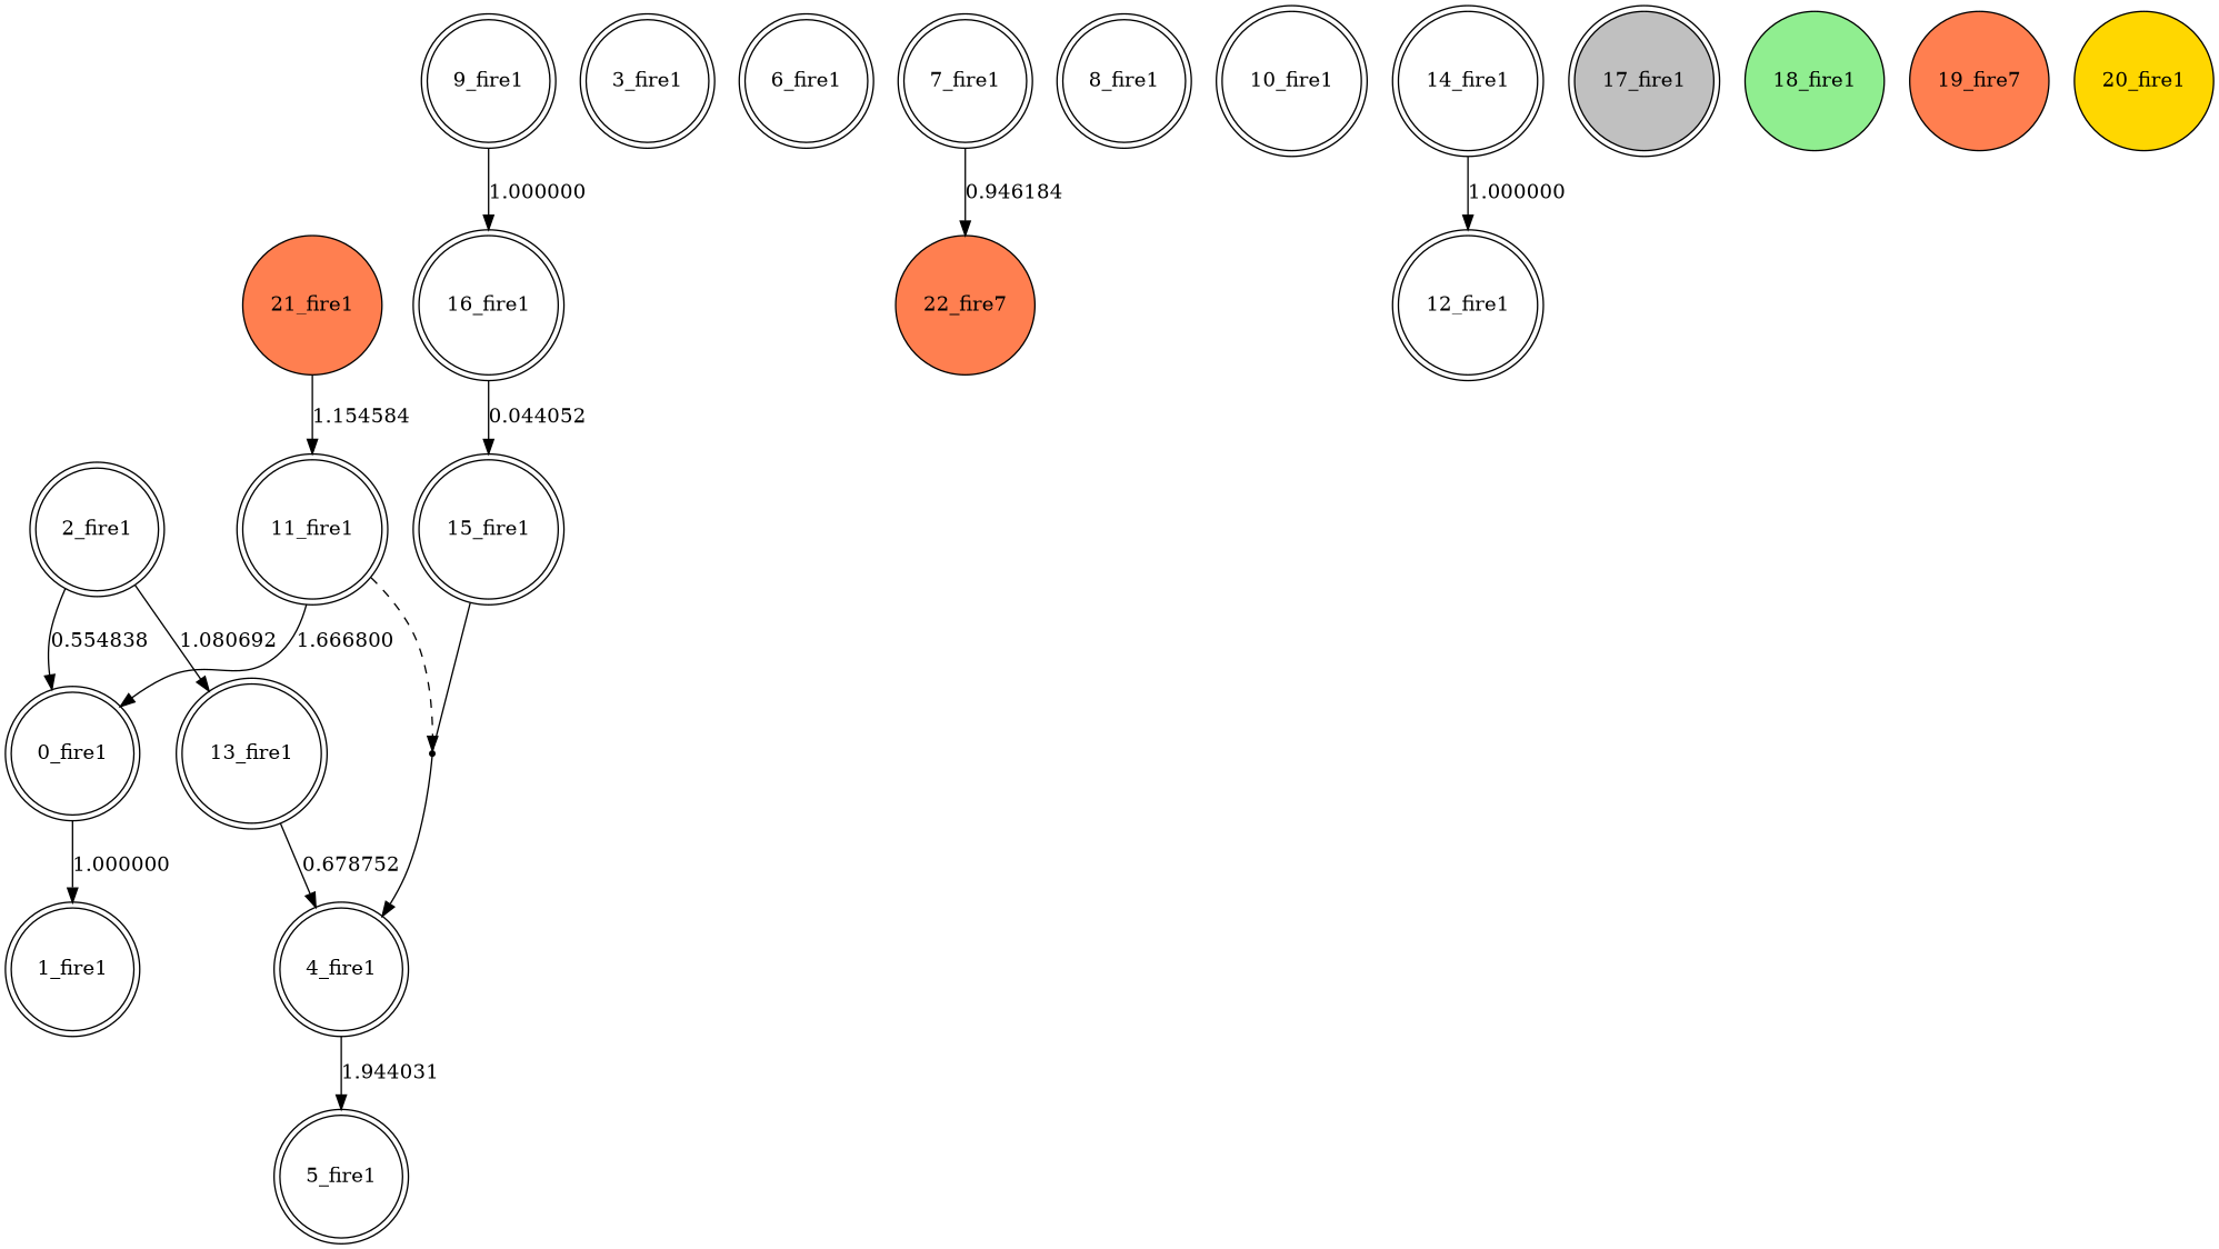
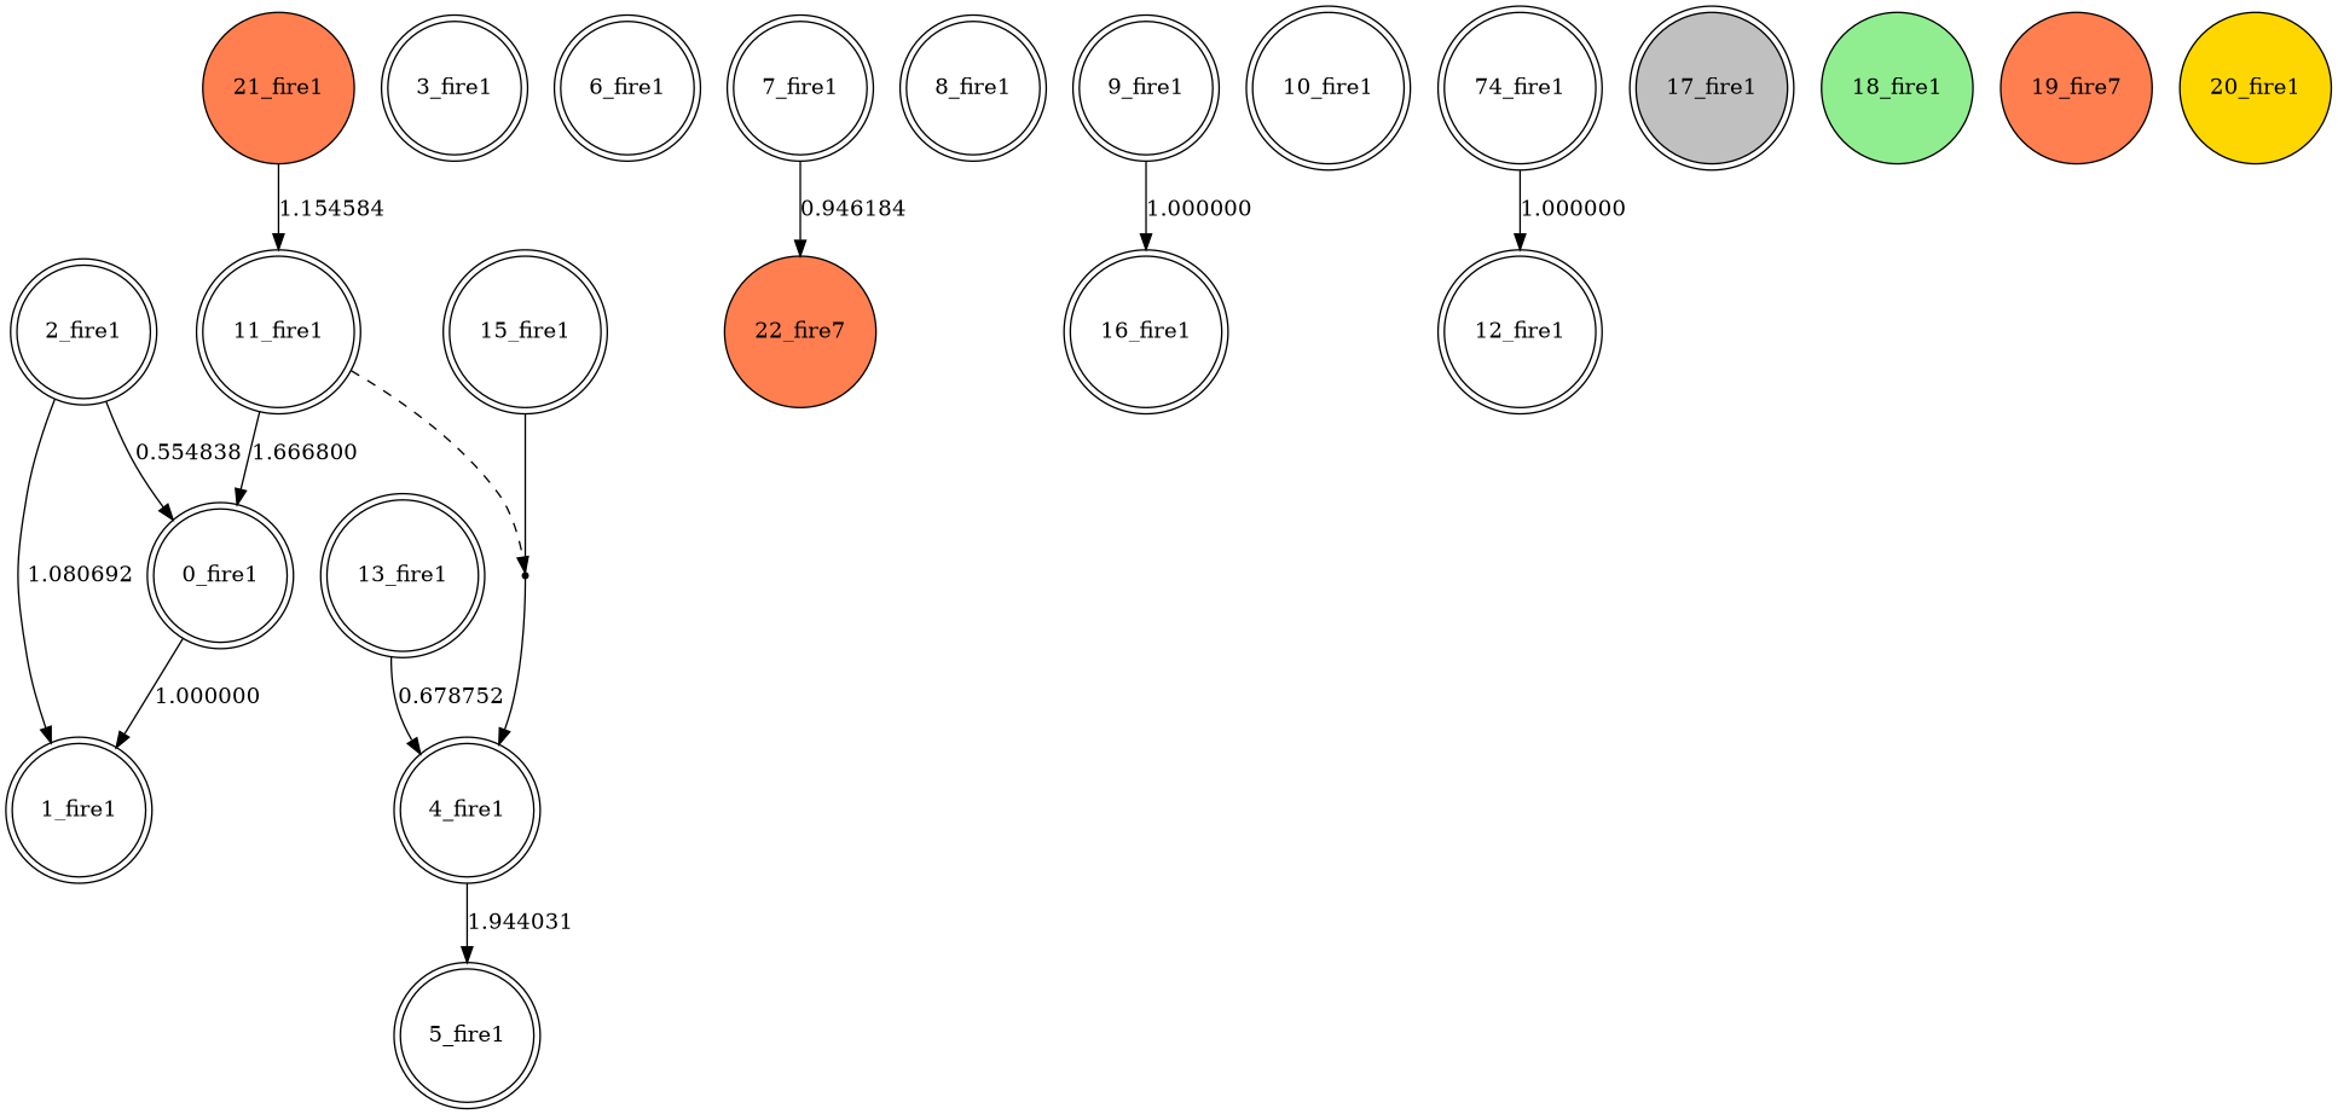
  digraph {
    node [shape=doublecircle]
    n1 [label="0_fire1"]
    n2 [label="1_fire1"]
    n3 [label="2_fire1"]
    n4 [label="3_fire1"]
    n5 [label="4_fire1"]
    n6 [label="5_fire1"]
    n7 [label="6_fire1"]
    n8 [label="7_fire1"]
    n9 [fillcolor=coral label="22_fire7" shape=circle style=filled]
    n10 [label="8_fire1"]
    n11 [label="9_fire1"]
    n12 [label="16_fire1"]
    n13 [label="15_fire1"]
    n14 [label="10_fire1"]
    n15 [label="11_fire1"]
    23 [shape=point]
    n17 [label="12_fire1"]
    n18 [label="13_fire1"]
-   n19 [label="14_fire1"]
+   n19 [label="74_fire1"]
    n20 [fillcolor=gray label="17_fire1" style=filled]
    n21 [fillcolor=lightgreen label="18_fire1" shape=circle style=filled]
    n22 [fillcolor=coral label="19_fire7" shape=circle style=filled]
    n23 [fillcolor=gold label="20_fire1" shape=circle style=filled]
    n24 [fillcolor=coral label="21_fire1" shape=circle style=filled]
    n1 -> n2 [label=1.000000]
    n3 -> n1 [label=0.554838]
-   n3 -> n18 [label=1.080692]
+   n3 -> n2 [label=1.080692]
    n5 -> n6 [label=1.944031]
    n8 -> n9 [label=0.946184]
    n11 -> n12 [label=1.000000]
-   n12 -> n13 [label=0.044052]
    n13 -> 23 [dir=none]
    n15 -> n1 [label=1.666800]
    n15 -> 23 [style=dashed]
    23 -> n5
    n18 -> n5 [label=0.678752]
    n19 -> n17 [label=1.000000]
    n24 -> n15 [label=1.154584]
  }
